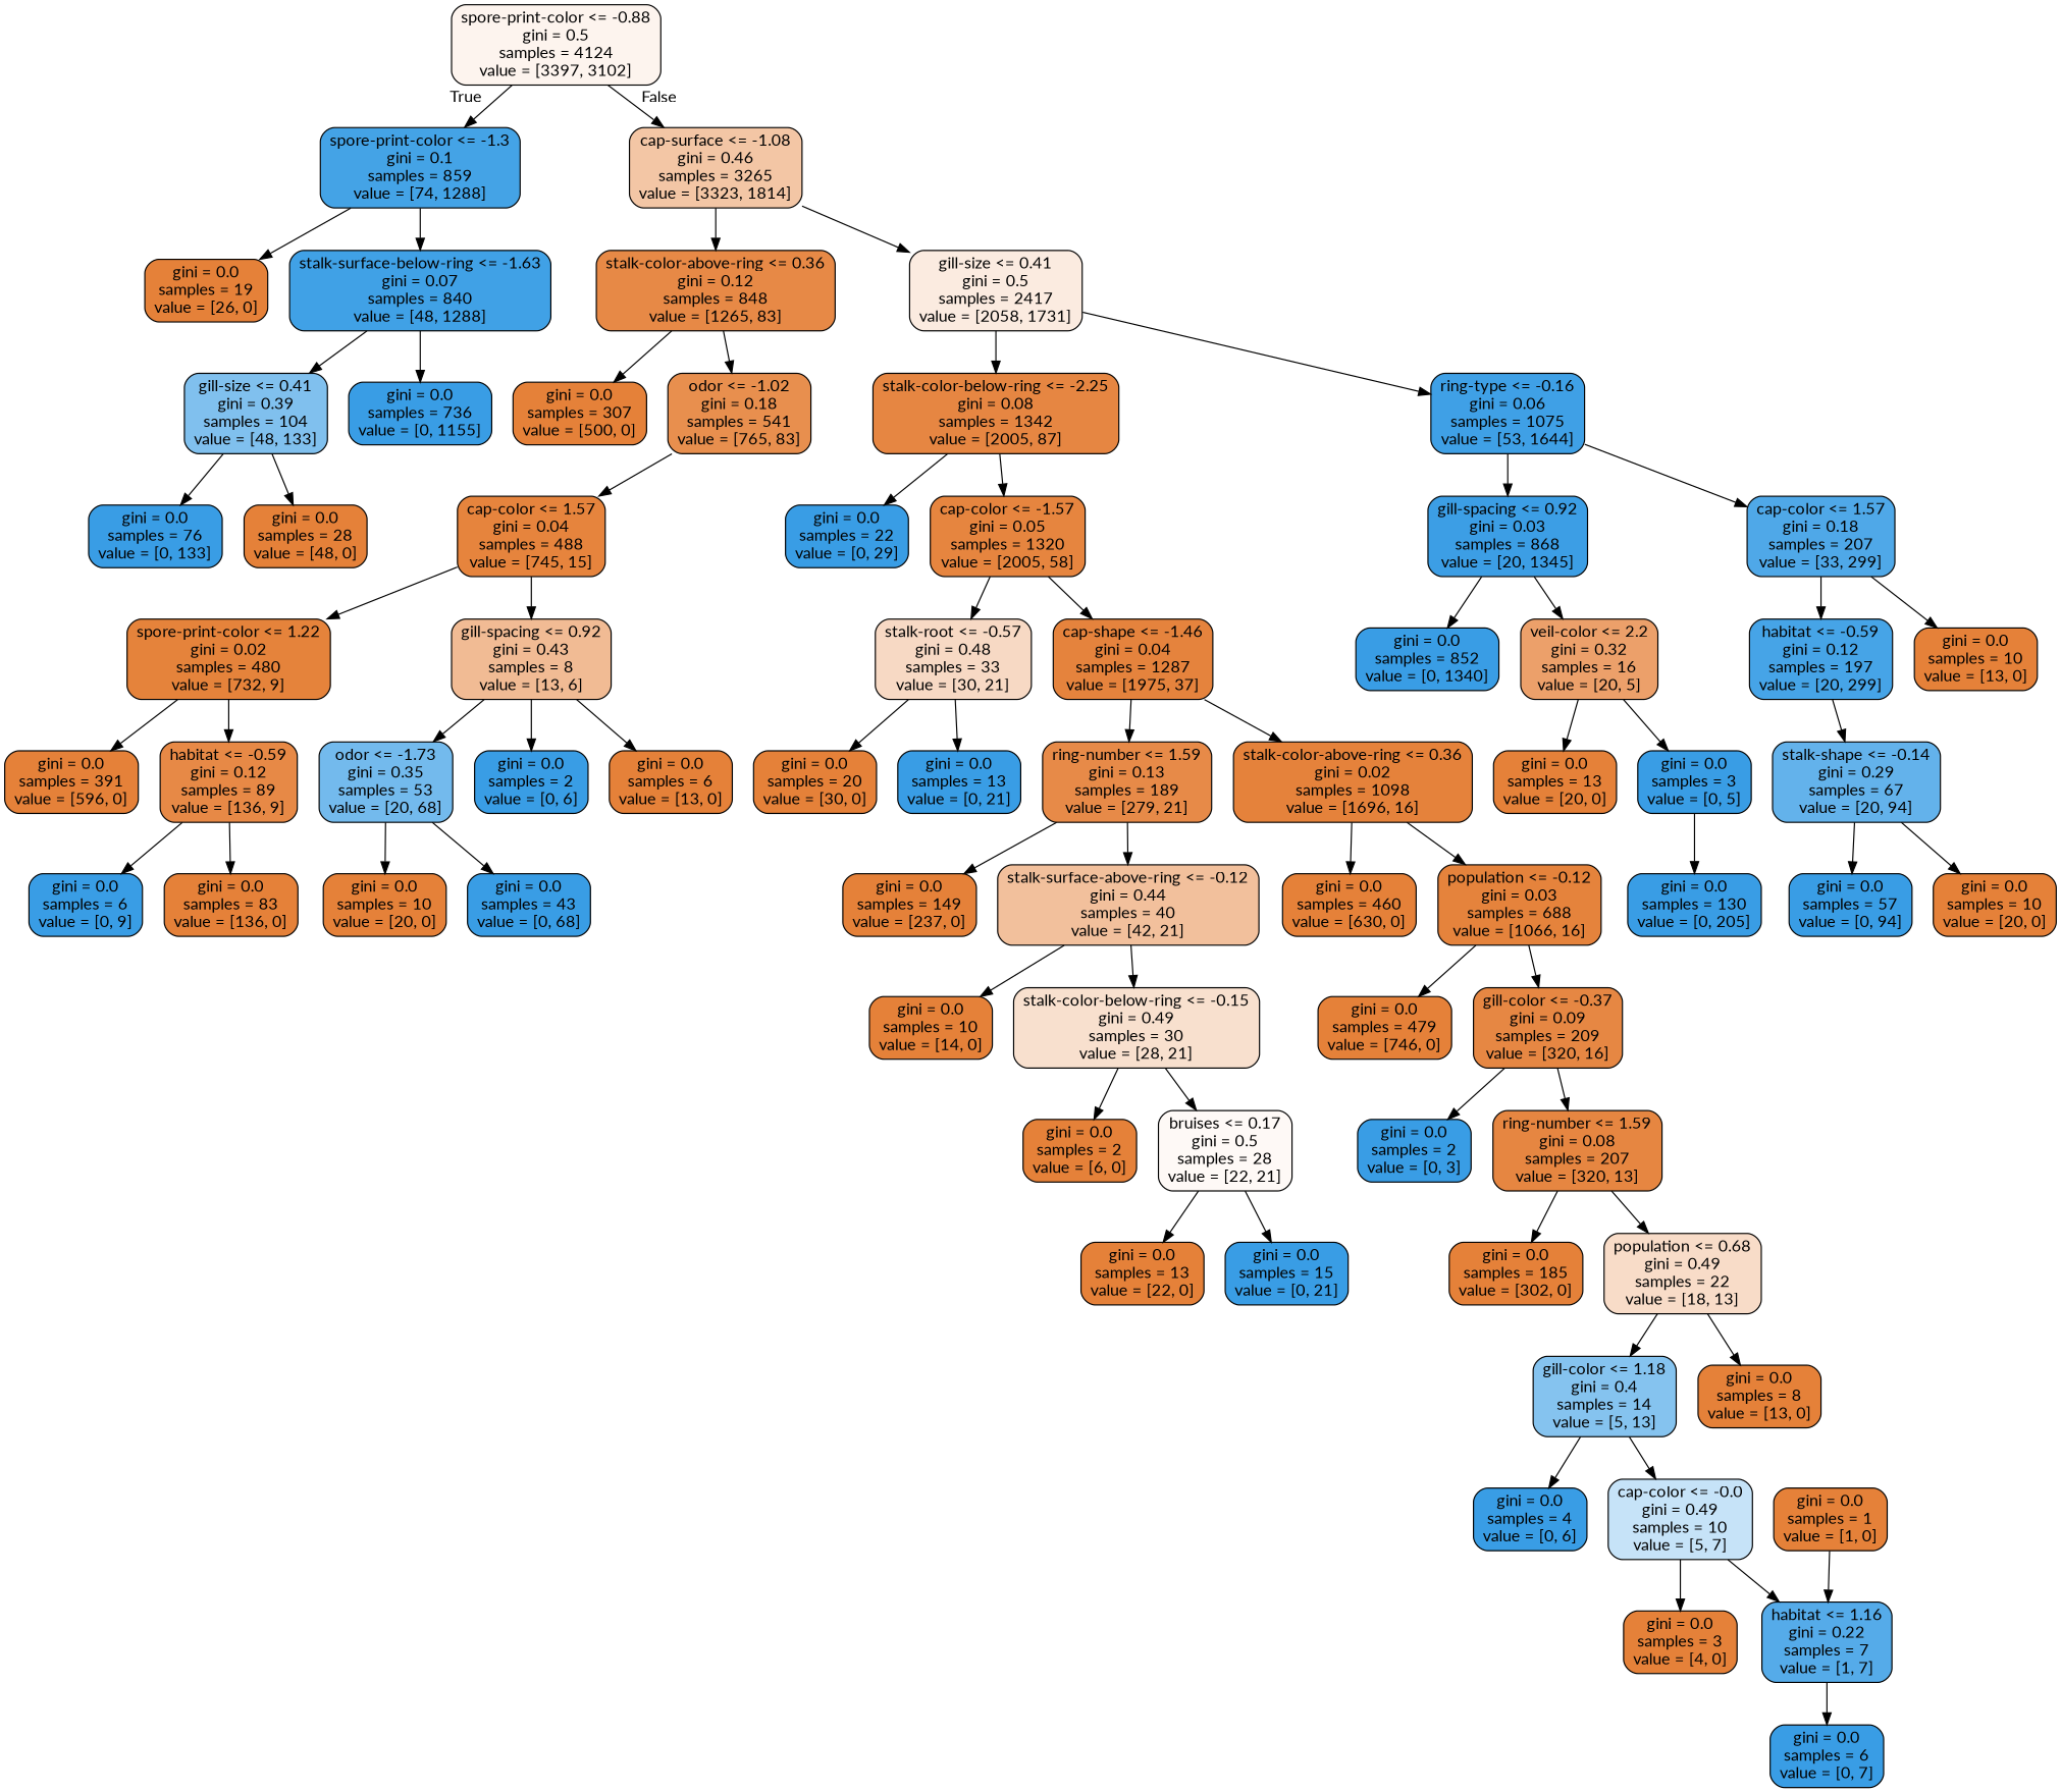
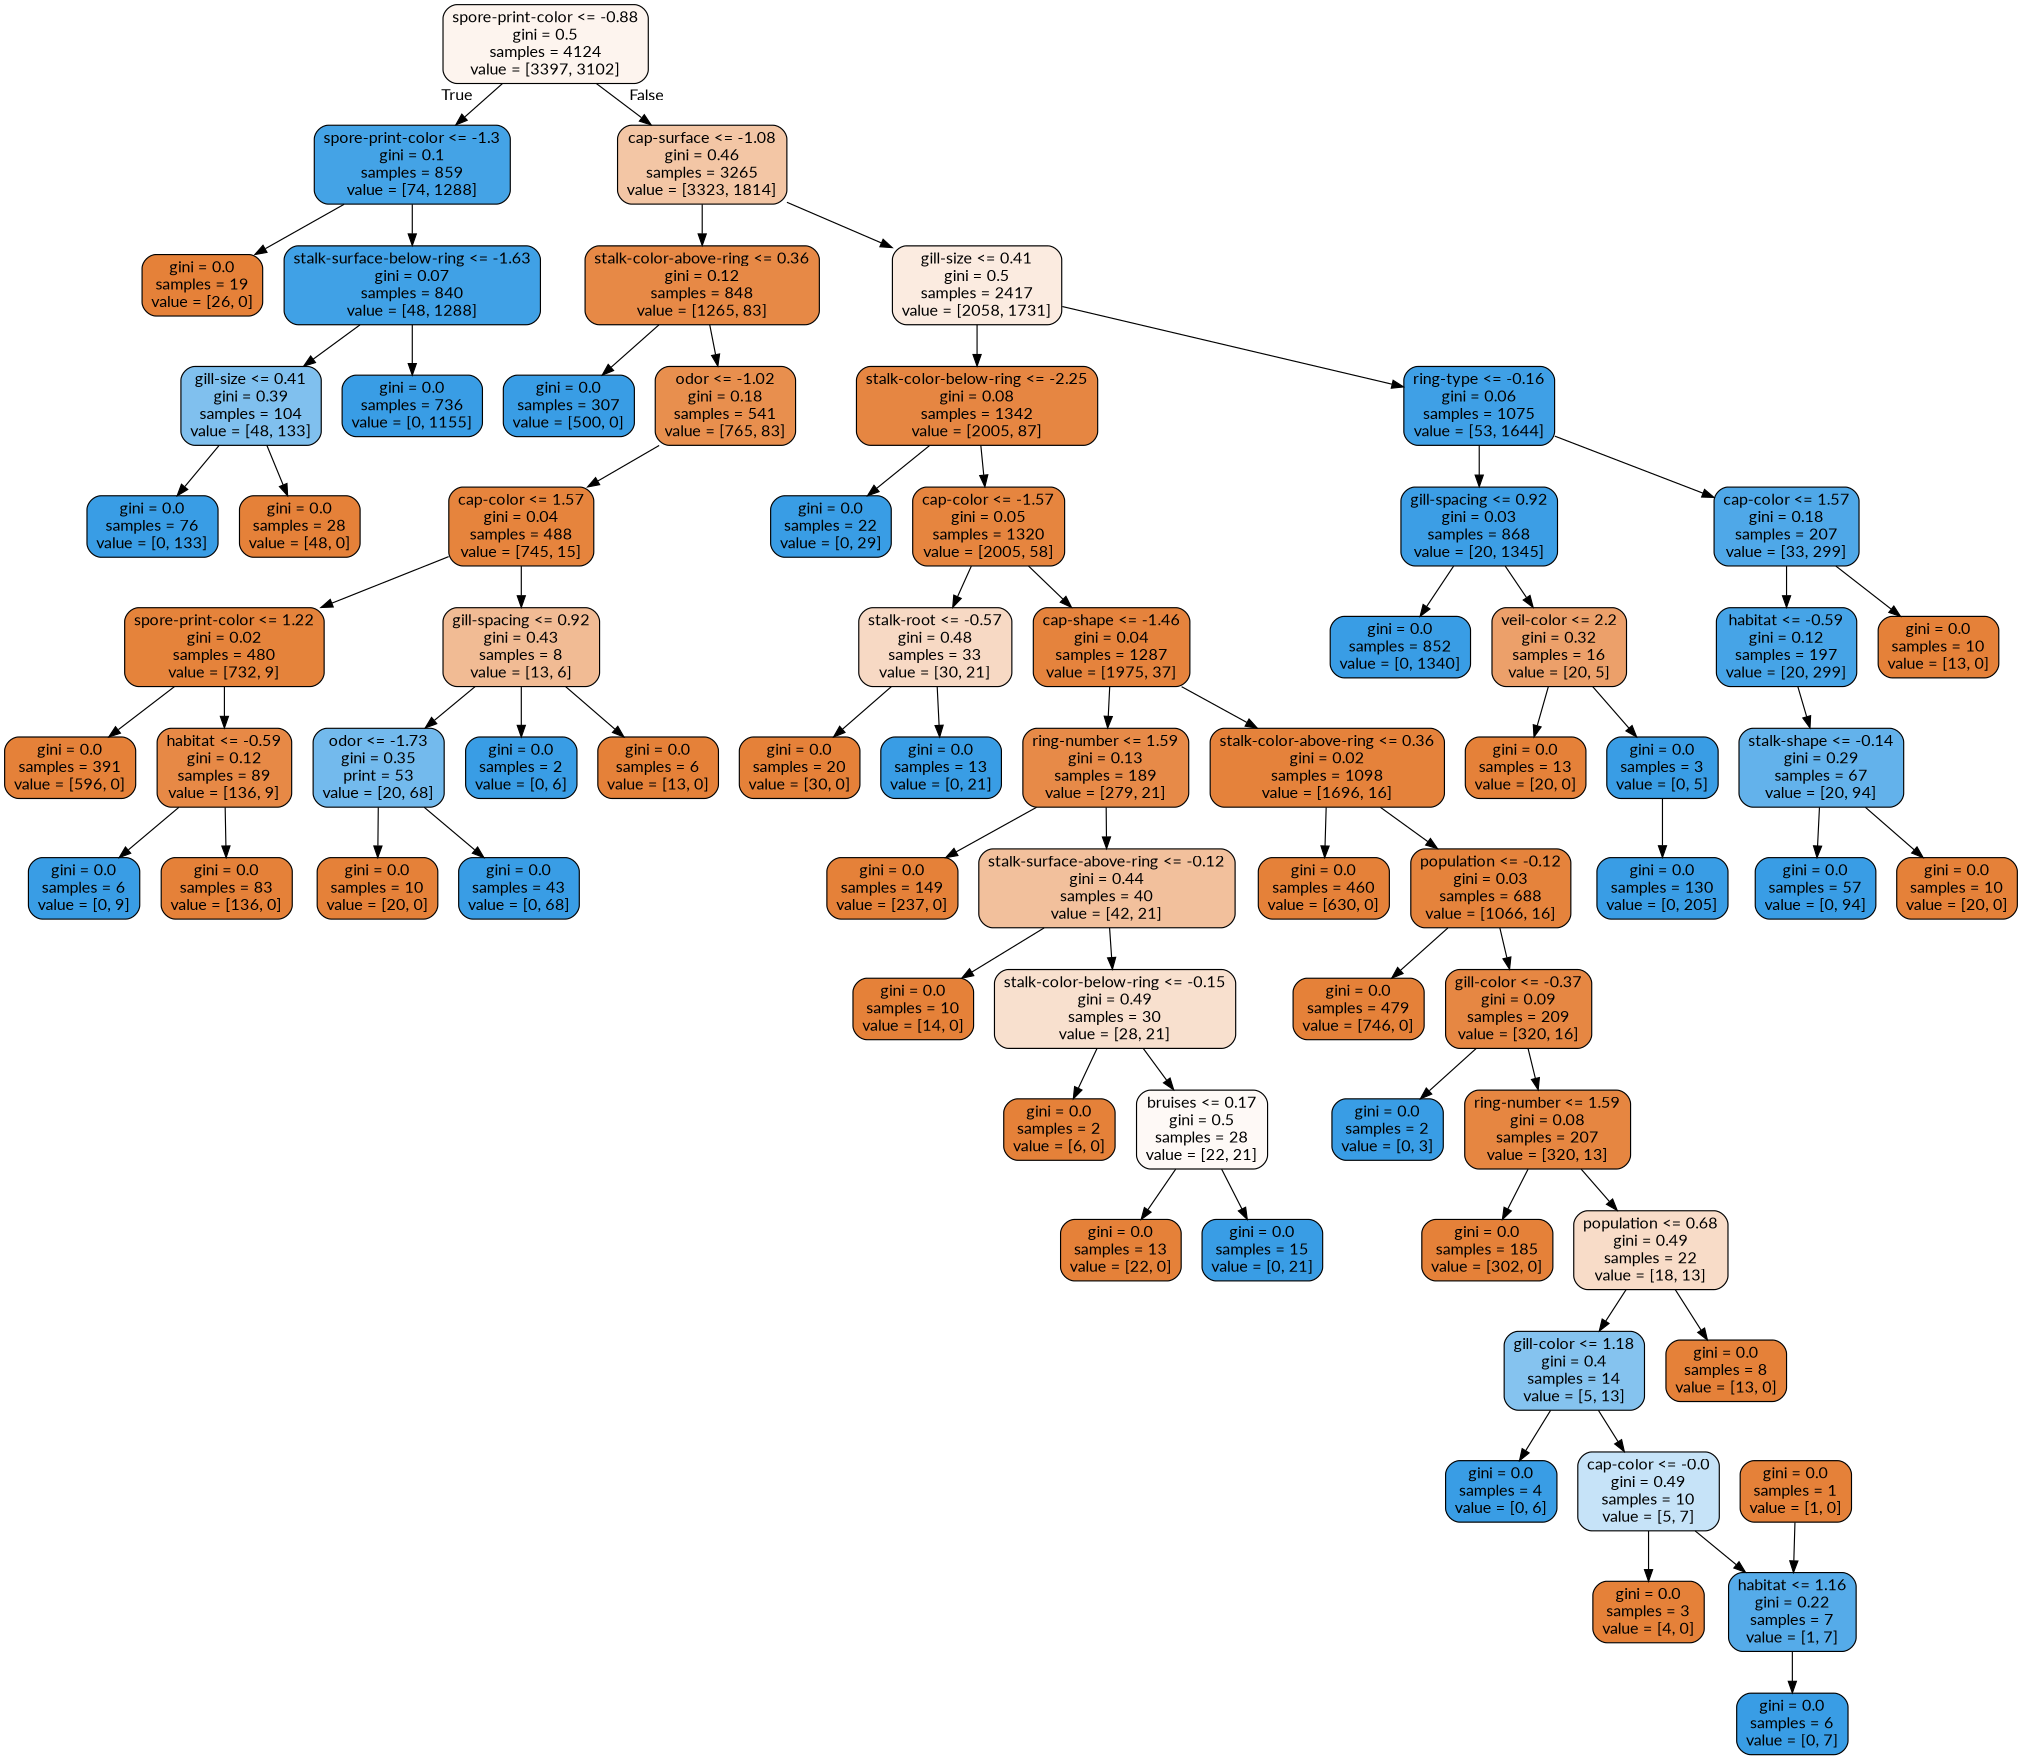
  digraph {
    fontname=Lato
    node [color=black fillcolor="#e58139" fontname=Lato shape=box style="filled, rounded"]
    edge [fontname=Lato]
    n1 [fillcolor="#fdf4ee" label="spore-print-color <= -0.88\ngini = 0.5\nsamples = 4124\nvalue = [3397, 3102]"]
    n2 [fillcolor="#44a3e6" label="spore-print-color <= -1.3\ngini = 0.1\nsamples = 859\nvalue = [74, 1288]"]
    n3 [fillcolor="#f3c6a5" label="cap-surface <= -1.08\ngini = 0.46\nsamples = 3265\nvalue = [3323, 1814]"]
    n4 [label="gini = 0.0\nsamples = 19\nvalue = [26, 0]"]
    n5 [fillcolor="#40a1e6" label="stalk-surface-below-ring <= -1.63\ngini = 0.07\nsamples = 840\nvalue = [48, 1288]"]
    n6 [fillcolor="#e78946" label="stalk-color-above-ring <= 0.36\ngini = 0.12\nsamples = 848\nvalue = [1265, 83]"]
    n7 [fillcolor="#fbebe0" label="gill-size <= 0.41\ngini = 0.5\nsamples = 2417\nvalue = [2058, 1731]"]
    n8 [fillcolor="#80c0ee" label="gill-size <= 0.41\ngini = 0.39\nsamples = 104\nvalue = [48, 133]"]
    n9 [fillcolor="#399de5" label="gini = 0.0\nsamples = 736\nvalue = [0, 1155]"]
    n10 [fillcolor="#399de5" label="gini = 0.0\nsamples = 76\nvalue = [0, 133]"]
    n11 [label="gini = 0.0\nsamples = 28\nvalue = [48, 0]"]
-   n12 [label="gini = 0.0\nsamples = 307\nvalue = [500, 0]"]
+   n12 [fillcolor="#399de5" label="gini = 0.0\nsamples = 307\nvalue = [500, 0]"]
    n13 [fillcolor="#e88f4e" label="odor <= -1.02\ngini = 0.18\nsamples = 541\nvalue = [765, 83]"]
    n14 [fillcolor="#e68642" label="stalk-color-below-ring <= -2.25\ngini = 0.08\nsamples = 1342\nvalue = [2005, 87]"]
    n15 [fillcolor="#3fa0e6" label="ring-type <= -0.16\ngini = 0.06\nsamples = 1075\nvalue = [53, 1644]"]
    n16 [fillcolor="#e6843d" label="cap-color <= 1.57\ngini = 0.04\nsamples = 488\nvalue = [745, 15]"]
-   n17 [fillcolor="#73baed" label="odor <= -1.73\ngini = 0.35\nsamples = 53\nvalue = [20, 68]"]
+   n17 [fillcolor="#73baed" label="odor <= -1.73\ngini = 0.35\nprint = 53\nvalue = [20, 68]"]
    n18 [label="gini = 0.0\nsamples = 10\nvalue = [20, 0]"]
    n19 [fillcolor="#399de5" label="gini = 0.0\nsamples = 43\nvalue = [0, 68]"]
    n20 [fillcolor="#e5833b" label="spore-print-color <= 1.22\ngini = 0.02\nsamples = 480\nvalue = [732, 9]"]
    n21 [fillcolor="#f1bb94" label="gill-spacing <= 0.92\ngini = 0.43\nsamples = 8\nvalue = [13, 6]"]
    n22 [label="gini = 0.0\nsamples = 391\nvalue = [596, 0]"]
    n23 [fillcolor="#e78946" label="habitat <= -0.59\ngini = 0.12\nsamples = 89\nvalue = [136, 9]"]
    n24 [fillcolor="#399de5" label="gini = 0.0\nsamples = 2\nvalue = [0, 6]"]
    n25 [label="gini = 0.0\nsamples = 6\nvalue = [13, 0]"]
    n26 [fillcolor="#399de5" label="gini = 0.0\nsamples = 6\nvalue = [0, 9]"]
    n27 [label="gini = 0.0\nsamples = 83\nvalue = [136, 0]"]
    n28 [fillcolor="#399de5" label="gini = 0.0\nsamples = 22\nvalue = [0, 29]"]
    n29 [fillcolor="#e6853f" label="cap-color <= -1.57\ngini = 0.05\nsamples = 1320\nvalue = [2005, 58]"]
    n30 [fillcolor="#3c9ee5" label="gill-spacing <= 0.92\ngini = 0.03\nsamples = 868\nvalue = [20, 1345]"]
    n31 [fillcolor="#4fa8e8" label="cap-color <= 1.57\ngini = 0.18\nsamples = 207\nvalue = [33, 299]"]
    n32 [fillcolor="#f7d9c4" label="stalk-root <= -0.57\ngini = 0.48\nsamples = 33\nvalue = [30, 21]"]
    n33 [fillcolor="#e5833d" label="cap-shape <= -1.46\ngini = 0.04\nsamples = 1287\nvalue = [1975, 37]"]
    n34 [label="gini = 0.0\nsamples = 20\nvalue = [30, 0]"]
    n35 [fillcolor="#399de5" label="gini = 0.0\nsamples = 13\nvalue = [0, 21]"]
    n36 [fillcolor="#e78a48" label="ring-number <= 1.59\ngini = 0.13\nsamples = 189\nvalue = [279, 21]"]
    n37 [fillcolor="#e5823b" label="stalk-color-above-ring <= 0.36\ngini = 0.02\nsamples = 1098\nvalue = [1696, 16]"]
    n38 [label="gini = 0.0\nsamples = 149\nvalue = [237, 0]"]
    n39 [fillcolor="#f2c09c" label="stalk-surface-above-ring <= -0.12\ngini = 0.44\nsamples = 40\nvalue = [42, 21]"]
    n40 [label="gini = 0.0\nsamples = 460\nvalue = [630, 0]"]
    n41 [fillcolor="#e5833c" label="population <= -0.12\ngini = 0.03\nsamples = 688\nvalue = [1066, 16]"]
    n42 [label="gini = 0.0\nsamples = 10\nvalue = [14, 0]"]
    n43 [fillcolor="#f8e0ce" label="stalk-color-below-ring <= -0.15\ngini = 0.49\nsamples = 30\nvalue = [28, 21]"]
    n44 [label="gini = 0.0\nsamples = 2\nvalue = [6, 0]"]
    n45 [fillcolor="#fef9f6" label="bruises <= 0.17\ngini = 0.5\nsamples = 28\nvalue = [22, 21]"]
    n46 [label="gini = 0.0\nsamples = 13\nvalue = [22, 0]"]
    n47 [fillcolor="#399de5" label="gini = 0.0\nsamples = 15\nvalue = [0, 21]"]
    n48 [label="gini = 0.0\nsamples = 479\nvalue = [746, 0]"]
    n49 [fillcolor="#e68743" label="gill-color <= -0.37\ngini = 0.09\nsamples = 209\nvalue = [320, 16]"]
    n50 [fillcolor="#399de5" label="gini = 0.0\nsamples = 2\nvalue = [0, 3]"]
    n51 [fillcolor="#e68641" label="ring-number <= 1.59\ngini = 0.08\nsamples = 207\nvalue = [320, 13]"]
    n52 [label="gini = 0.0\nsamples = 185\nvalue = [302, 0]"]
    n53 [fillcolor="#f8dcc8" label="population <= 0.68\ngini = 0.49\nsamples = 22\nvalue = [18, 13]"]
    n54 [fillcolor="#85c3ef" label="gill-color <= 1.18\ngini = 0.4\nsamples = 14\nvalue = [5, 13]"]
    n55 [label="gini = 0.0\nsamples = 8\nvalue = [13, 0]"]
    n56 [fillcolor="#399de5" label="gini = 0.0\nsamples = 4\nvalue = [0, 6]"]
    n57 [fillcolor="#c6e3f8" label="cap-color <= -0.0\ngini = 0.49\nsamples = 10\nvalue = [5, 7]"]
    n58 [label="gini = 0.0\nsamples = 3\nvalue = [4, 0]"]
    n59 [fillcolor="#55abe9" label="habitat <= 1.16\ngini = 0.22\nsamples = 7\nvalue = [1, 7]"]
    n60 [fillcolor="#399de5" label="gini = 0.0\nsamples = 6\nvalue = [0, 7]"]
    n61 [label="gini = 0.0\nsamples = 1\nvalue = [1, 0]"]
    n62 [fillcolor="#399de5" label="gini = 0.0\nsamples = 852\nvalue = [0, 1340]"]
    n63 [fillcolor="#eca06a" label="veil-color <= 2.2\ngini = 0.32\nsamples = 16\nvalue = [20, 5]"]
    n64 [fillcolor="#46a4e7" label="habitat <= -0.59\ngini = 0.12\nsamples = 197\nvalue = [20, 299]"]
    n65 [label="gini = 0.0\nsamples = 10\nvalue = [13, 0]"]
    n66 [label="gini = 0.0\nsamples = 13\nvalue = [20, 0]"]
    n67 [fillcolor="#399de5" label="gini = 0.0\nsamples = 3\nvalue = [0, 5]"]
    n68 [fillcolor="#399de5" label="gini = 0.0\nsamples = 130\nvalue = [0, 205]"]
    n69 [fillcolor="#63b2eb" label="stalk-shape <= -0.14\ngini = 0.29\nsamples = 67\nvalue = [20, 94]"]
    n70 [fillcolor="#399de5" label="gini = 0.0\nsamples = 57\nvalue = [0, 94]"]
    n71 [label="gini = 0.0\nsamples = 10\nvalue = [20, 0]"]
    n1 -> n2 [headlabel=True labelangle=45 labeldistance=2.5]
    n1 -> n3 [headlabel=False labelangle=-45 labeldistance=2.5]
    n2 -> n4
    n2 -> n5
    n3 -> n6
    n3 -> n7
    n5 -> n8
    n5 -> n9
    n6 -> n12
    n6 -> n13
    n7 -> n14
    n7 -> n15
    n8 -> n10
    n8 -> n11
    n13 -> n16
    n14 -> n28
    n14 -> n29
    n15 -> n30
    n15 -> n31
    n16 -> n20
    n16 -> n21
    n17 -> n18
    n17 -> n19
    n20 -> n22
    n20 -> n23
    n21 -> n17
    n21 -> n24
    n21 -> n25
    n23 -> n26
    n23 -> n27
    n29 -> n32
    n29 -> n33
    n30 -> n62
    n30 -> n63
    n31 -> n64
    n31 -> n65
    n32 -> n34
    n32 -> n35
    n33 -> n36
    n33 -> n37
    n36 -> n38
    n36 -> n39
    n37 -> n40
    n37 -> n41
    n39 -> n42
    n39 -> n43
    n41 -> n48
    n41 -> n49
    n43 -> n44
    n43 -> n45
    n45 -> n46
    n45 -> n47
    n49 -> n50
    n49 -> n51
    n51 -> n52
    n51 -> n53
    n53 -> n54
    n53 -> n55
    n54 -> n56
    n54 -> n57
    n57 -> n58
    n57 -> n59
    n59 -> n60
    n61 -> n59
    n63 -> n66
    n63 -> n67
    n64 -> n69
    n67 -> n68
    n69 -> n70
    n69 -> n71
  }
